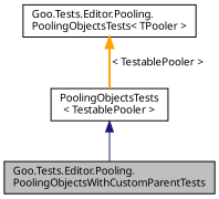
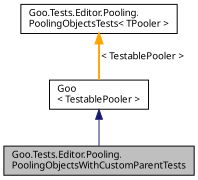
  digraph {
    node [color=black fillcolor=white fontname=Calibrii fontsize=10 shape=record style=filled]
    edge [dir=back fontname=Calibrii fontsize=10 labelfontname=Calibrii labelfontsize=10]
    n1 [fillcolor=grey75 fontcolor=black height=0.2 label="Goo.Tests.Editor.Pooling.\lPoolingObjectsWithCustomParentTests" width=0.4]
-   n2 [height=0.2 label="PoolingObjectsTests\l\< TestablePooler \>" width=0.4]
+   n2 [height=0.2 label="Goo\l\< TestablePooler \>" width=0.4]
    n3 [height=0.2 label="Goo.Tests.Editor.Pooling.\lPoolingObjectsTests\< TPooler \>" width=0.4]
    n2 -> n1 [color=midnightblue style=solid]
    n3 -> n2 [color=orange label=" \< TestablePooler \>" style=bold]
  }
